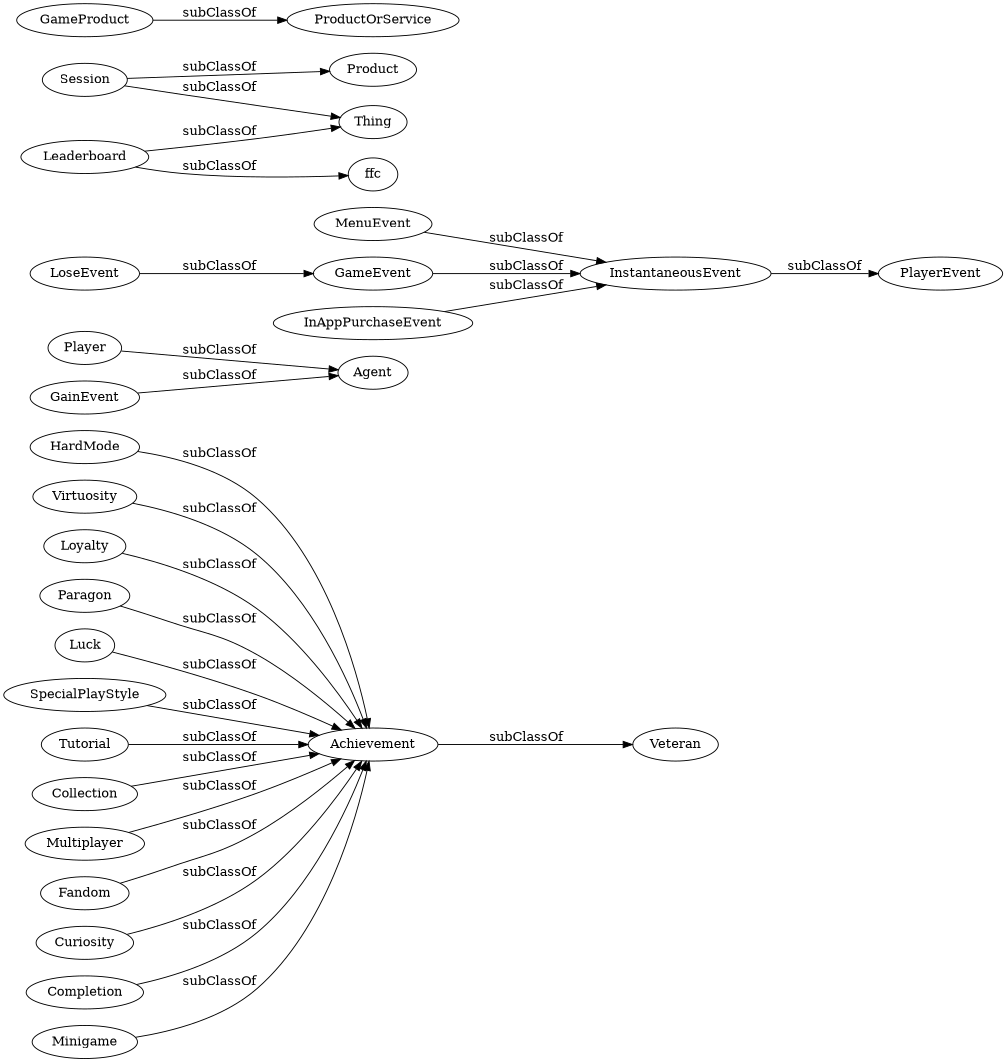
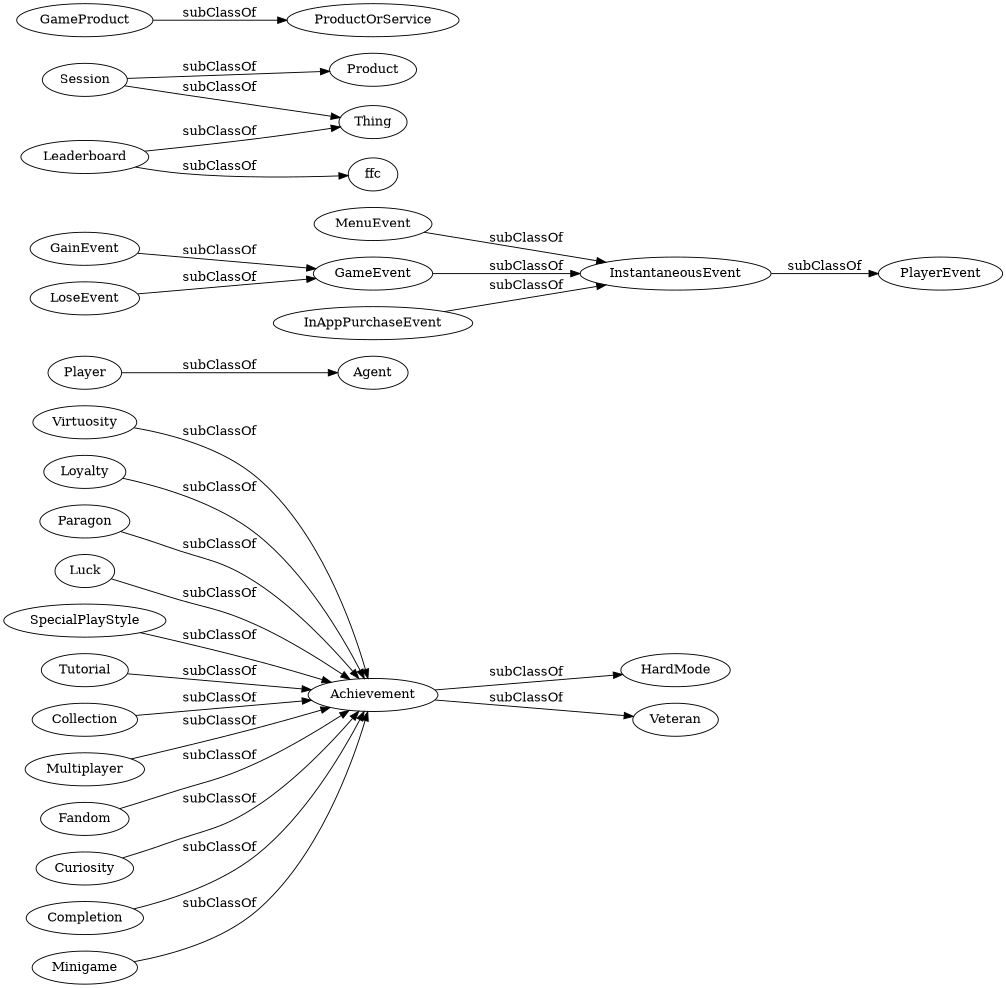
  digraph {
    rankdir=LR
    HardMode
    Achievement
    Veteran
    Player
    Agent
    Virtuosity
    Loyalty
    Paragon
    Luck
    MenuEvent
    InstantaneousEvent
    PlayerEvent
    GainEvent
    GameEvent
    SpecialPlayStyle
    Tutorial
    Session
    Thing
    Product
    GameProduct
    ProductOrService
    LoseEvent
    Collection
    Leaderboard
    ffc
    Multiplayer
    Fandom
    Curiosity
    InAppPurchaseEvent
    Completion
    Minigame
-   HardMode -> Achievement [label=subClassOf]
+   Achievement -> HardMode [label=subClassOf]
    Achievement -> Veteran [label=subClassOf]
    Player -> Agent [label=subClassOf]
    Virtuosity -> Achievement [label=subClassOf]
    Loyalty -> Achievement [label=subClassOf]
    Paragon -> Achievement [label=subClassOf]
    Luck -> Achievement [label=subClassOf]
    MenuEvent -> InstantaneousEvent [label=subClassOf]
    InstantaneousEvent -> PlayerEvent [label=subClassOf]
-   GainEvent -> Agent [label=subClassOf]
+   GainEvent -> GameEvent [label=subClassOf]
    GameEvent -> InstantaneousEvent [label=subClassOf]
    SpecialPlayStyle -> Achievement [label=subClassOf]
    Tutorial -> Achievement [label=subClassOf]
    Session -> Thing [label=subClassOf]
    Session -> Product [label=subClassOf]
    GameProduct -> ProductOrService [label=subClassOf]
    LoseEvent -> GameEvent [label=subClassOf]
    Collection -> Achievement [label=subClassOf]
    Leaderboard -> Thing [label=subClassOf]
    Leaderboard -> ffc [label=subClassOf]
    Multiplayer -> Achievement [label=subClassOf]
    Fandom -> Achievement [label=subClassOf]
    Curiosity -> Achievement [label=subClassOf]
    InAppPurchaseEvent -> InstantaneousEvent [label=subClassOf]
    Completion -> Achievement [label=subClassOf]
    Minigame -> Achievement [label=subClassOf]
  }
